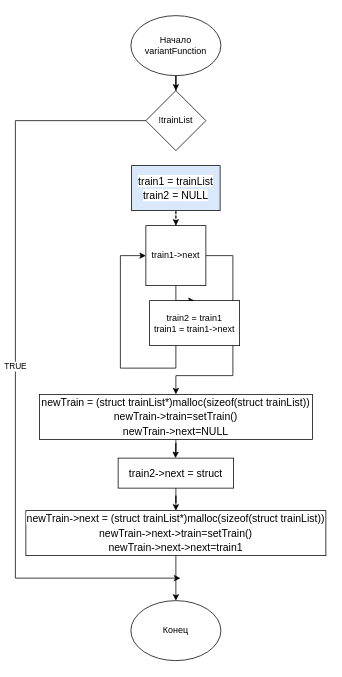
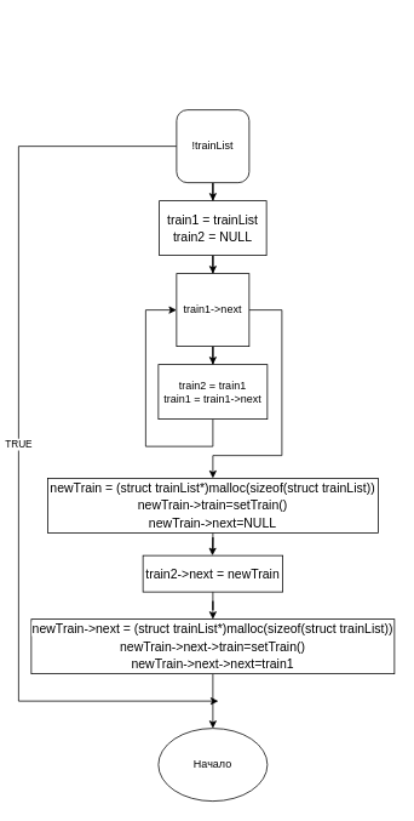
  <mxCell id="0" />
  <mxCell id="1" parent="0" />
- <mxCell id="2" style="edgeStyle=orthogonalEdgeStyle;rounded=0;orthogonalLoop=1;jettySize=auto;html=1;" edge="1" parent="1" source="3" target="6"><mxGeometry relative="1" as="geometry" /></mxCell>
- <mxCell id="3" value="Начало&lt;br&gt;variantFunction" style="ellipse;whiteSpace=wrap;html=1;" vertex="1" parent="1"><mxGeometry x="174" y="20" width="120" height="80" as="geometry" /></mxCell>
+ <mxCell id="4" style="edgeStyle=orthogonalEdgeStyle;rounded=0;orthogonalLoop=1;jettySize=auto;html=1;entryX=0.5;entryY=0;entryDx=0;entryDy=0;" edge="1" parent="1" source="6" target="9"><mxGeometry relative="1" as="geometry" /></mxCell>
  <mxCell id="5" value="TRUE" style="edgeStyle=orthogonalEdgeStyle;rounded=0;orthogonalLoop=1;jettySize=auto;html=1;" edge="1" parent="1" source="6"><mxGeometry relative="1" as="geometry"><mxPoint x="240" y="770" as="targetPoint" /><Array as="points"><mxPoint x="20" y="160" /><mxPoint x="20" y="770" /></Array></mxGeometry></mxCell>
- <mxCell id="6" value="!trainList" style="rhombus;whiteSpace=wrap;html=1;" vertex="1" parent="1"><mxGeometry x="194" y="120" width="80" height="80" as="geometry" /></mxCell>
- <mxCell id="7" style="edgeStyle=orthogonalEdgeStyle;rounded=0;orthogonalLoop=1;jettySize=auto;html=1;dashed=1;" edge="1" parent="1" source="9" target="11"><mxGeometry relative="1" as="geometry" /></mxCell>
+ <mxCell id="6" value="!trainList" style="whiteSpace=wrap;html=1;rounded=1;" vertex="1" parent="1"><mxGeometry x="194" y="120" width="80" height="80" as="geometry" /></mxCell>
+ <mxCell id="7" style="edgeStyle=orthogonalEdgeStyle;rounded=0;orthogonalLoop=1;jettySize=auto;html=1;" edge="1" parent="1" source="9" target="11"><mxGeometry relative="1" as="geometry" /></mxCell>
  <mxCell id="8" style="edgeStyle=orthogonalEdgeStyle;rounded=0;orthogonalLoop=1;jettySize=auto;html=1;entryX=0.5;entryY=0;entryDx=0;entryDy=0;exitX=1;exitY=0.5;exitDx=0;exitDy=0;" edge="1" parent="1" source="11" target="15"><mxGeometry relative="1" as="geometry"><mxPoint x="330" y="500" as="targetPoint" /><Array as="points"><mxPoint x="310" y="340" /><mxPoint x="310" y="500" /><mxPoint x="234" y="500" /></Array></mxGeometry></mxCell>
- <mxCell id="9" value="&lt;div style=&quot;font-size: 14px; line-height: 19px;&quot;&gt;&lt;div style=&quot;&quot;&gt;&lt;span style=&quot;background-color: rgb(255, 255, 255);&quot;&gt;train1 = trainList&lt;/span&gt;&lt;/div&gt;&lt;div style=&quot;&quot;&gt;&lt;span style=&quot;background-color: rgb(255, 255, 255);&quot;&gt;train2&lt;/span&gt;&lt;span style=&quot;background-color: rgb(255, 255, 255);&quot;&gt; = &lt;/span&gt;&lt;span style=&quot;background-color: rgb(255, 255, 255);&quot;&gt;NULL&lt;/span&gt;&lt;/div&gt;&lt;/div&gt;" style="rounded=0;whiteSpace=wrap;html=1;fillColor=#dae8fc;" vertex="1" parent="1"><mxGeometry x="175" y="220" width="118" height="60" as="geometry" /></mxCell>
+ <mxCell id="9" value="&lt;div style=&quot;font-size: 14px; line-height: 19px;&quot;&gt;&lt;div style=&quot;&quot;&gt;&lt;span style=&quot;background-color: rgb(255, 255, 255);&quot;&gt;train1 = trainList&lt;/span&gt;&lt;/div&gt;&lt;div style=&quot;&quot;&gt;&lt;span style=&quot;background-color: rgb(255, 255, 255);&quot;&gt;train2&lt;/span&gt;&lt;span style=&quot;background-color: rgb(255, 255, 255);&quot;&gt; = &lt;/span&gt;&lt;span style=&quot;background-color: rgb(255, 255, 255);&quot;&gt;NULL&lt;/span&gt;&lt;/div&gt;&lt;/div&gt;" style="rounded=0;whiteSpace=wrap;html=1;" vertex="1" parent="1"><mxGeometry x="175" y="220" width="118" height="60" as="geometry" /></mxCell>
  <mxCell id="10" style="edgeStyle=orthogonalEdgeStyle;rounded=0;orthogonalLoop=1;jettySize=auto;html=1;entryX=0.5;entryY=0;entryDx=0;entryDy=0;" edge="1" parent="1" source="11" target="13"><mxGeometry relative="1" as="geometry" /></mxCell>
  <mxCell id="11" value="train1-&amp;gt;next" style="whiteSpace=wrap;html=1;rounded=0;" vertex="1" parent="1"><mxGeometry x="194" y="300" width="80" height="80" as="geometry" /></mxCell>
  <mxCell id="12" style="edgeStyle=orthogonalEdgeStyle;rounded=0;orthogonalLoop=1;jettySize=auto;html=1;entryX=0;entryY=0.5;entryDx=0;entryDy=0;" edge="1" parent="1" source="13" target="11"><mxGeometry relative="1" as="geometry"><mxPoint x="160" y="340" as="targetPoint" /><Array as="points"><mxPoint x="234" y="490" /><mxPoint x="160" y="490" /><mxPoint x="160" y="340" /></Array></mxGeometry></mxCell>
- <mxCell id="13" value="train2 = train1&lt;br&gt;train1 = train1-&amp;gt;next" style="rounded=0;whiteSpace=wrap;html=1;" vertex="1" parent="1"><mxGeometry x="199" y="400" width="120" height="60" as="geometry" /></mxCell>
+ <mxCell id="13" value="train2 = train1&lt;br&gt;train1 = train1-&amp;gt;next" style="rounded=0;whiteSpace=wrap;html=1;" vertex="1" parent="1"><mxGeometry x="174" y="400" width="120" height="60" as="geometry" /></mxCell>
  <mxCell id="14" style="edgeStyle=orthogonalEdgeStyle;rounded=0;orthogonalLoop=1;jettySize=auto;html=1;entryX=0.5;entryY=0;entryDx=0;entryDy=0;" edge="1" parent="1" source="15"><mxGeometry relative="1" as="geometry"><mxPoint x="233.5" y="610" as="targetPoint" /></mxGeometry></mxCell>
  <mxCell id="15" value="&lt;div style=&quot;font-size: 14px; line-height: 19px;&quot;&gt;&lt;span style=&quot;background-color: rgb(255, 255, 255);&quot;&gt;newTrain = (struct trainList*)malloc(sizeof(struct trainList))&lt;/span&gt;&lt;/div&gt;&lt;div style=&quot;font-size: 14px; line-height: 19px;&quot;&gt;newTrain-&amp;gt;train=setTrain()&lt;span style=&quot;background-color: rgb(255, 255, 255);&quot;&gt;&lt;br&gt;&lt;/span&gt;&lt;/div&gt;&lt;div style=&quot;font-size: 14px; line-height: 19px;&quot;&gt;newTrain-&amp;gt;next=NULL&lt;br&gt;&lt;/div&gt;" style="rounded=0;whiteSpace=wrap;html=1;" vertex="1" parent="1"><mxGeometry x="52" y="525" width="364" height="60" as="geometry" /></mxCell>
  <mxCell id="16" style="edgeStyle=orthogonalEdgeStyle;rounded=0;orthogonalLoop=1;jettySize=auto;html=1;" edge="1" parent="1" source="17" target="19"><mxGeometry relative="1" as="geometry" /></mxCell>
- <mxCell id="17" value="&lt;div style=&quot;font-size: 14px; line-height: 19px;&quot;&gt;&lt;div style=&quot;&quot;&gt;&lt;span style=&quot;background-color: rgb(255, 255, 255);&quot;&gt;train2-&amp;gt;next = struct&lt;/span&gt;&lt;br&gt;&lt;/div&gt;&lt;/div&gt;" style="rounded=0;whiteSpace=wrap;html=1;" vertex="1" parent="1"><mxGeometry x="157" y="610" width="154" height="40" as="geometry" /></mxCell>
+ <mxCell id="17" value="&lt;div style=&quot;font-size: 14px; line-height: 19px;&quot;&gt;&lt;div style=&quot;&quot;&gt;&lt;span style=&quot;background-color: rgb(255, 255, 255);&quot;&gt;train2-&amp;gt;next = newTrain&lt;/span&gt;&lt;br&gt;&lt;/div&gt;&lt;/div&gt;" style="rounded=0;whiteSpace=wrap;html=1;" vertex="1" parent="1"><mxGeometry x="157" y="610" width="154" height="40" as="geometry" /></mxCell>
  <mxCell id="18" style="edgeStyle=orthogonalEdgeStyle;rounded=0;orthogonalLoop=1;jettySize=auto;html=1;" edge="1" parent="1" source="19" target="20"><mxGeometry relative="1" as="geometry" /></mxCell>
  <mxCell id="19" value="&lt;div style=&quot;font-size: 14px; line-height: 19px;&quot;&gt;&lt;div style=&quot;&quot;&gt;&lt;span style=&quot;background-color: rgb(255, 255, 255);&quot;&gt;newTrain-&amp;gt;next = (struct trainList*)malloc(sizeof(struct trainList))&lt;/span&gt;&lt;/div&gt;&lt;div style=&quot;&quot;&gt;&lt;span style=&quot;background-color: rgb(255, 255, 255);&quot;&gt;newTrain-&amp;gt;next-&amp;gt;train=setTrain()&lt;/span&gt;&lt;/div&gt;&lt;div style=&quot;&quot;&gt;&lt;span style=&quot;background-color: rgb(255, 255, 255);&quot;&gt;newTrain-&amp;gt;next-&amp;gt;next=train1&lt;/span&gt;&lt;/div&gt;&lt;/div&gt;" style="rounded=0;whiteSpace=wrap;html=1;" vertex="1" parent="1"><mxGeometry x="34" y="680" width="400" height="60" as="geometry" /></mxCell>
- <mxCell id="20" value="Конец" style="ellipse;whiteSpace=wrap;html=1;" vertex="1" parent="1"><mxGeometry x="174" y="800" width="120" height="80" as="geometry" /></mxCell>
+ <mxCell id="20" value="Начало" style="ellipse;whiteSpace=wrap;html=1;" vertex="1" parent="1"><mxGeometry x="174" y="800" width="120" height="80" as="geometry" /></mxCell>
